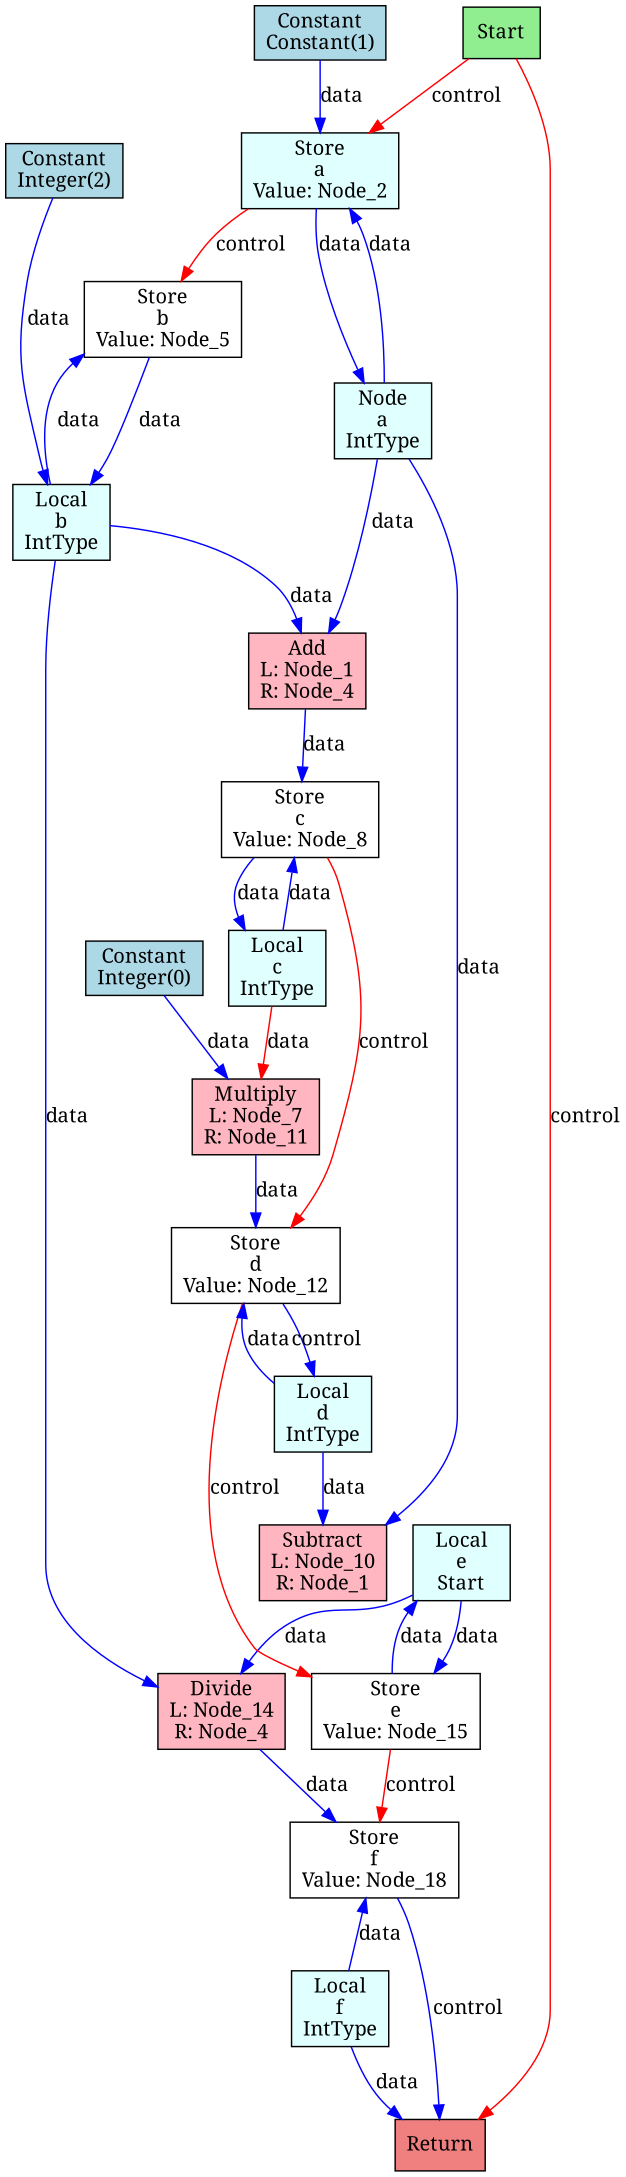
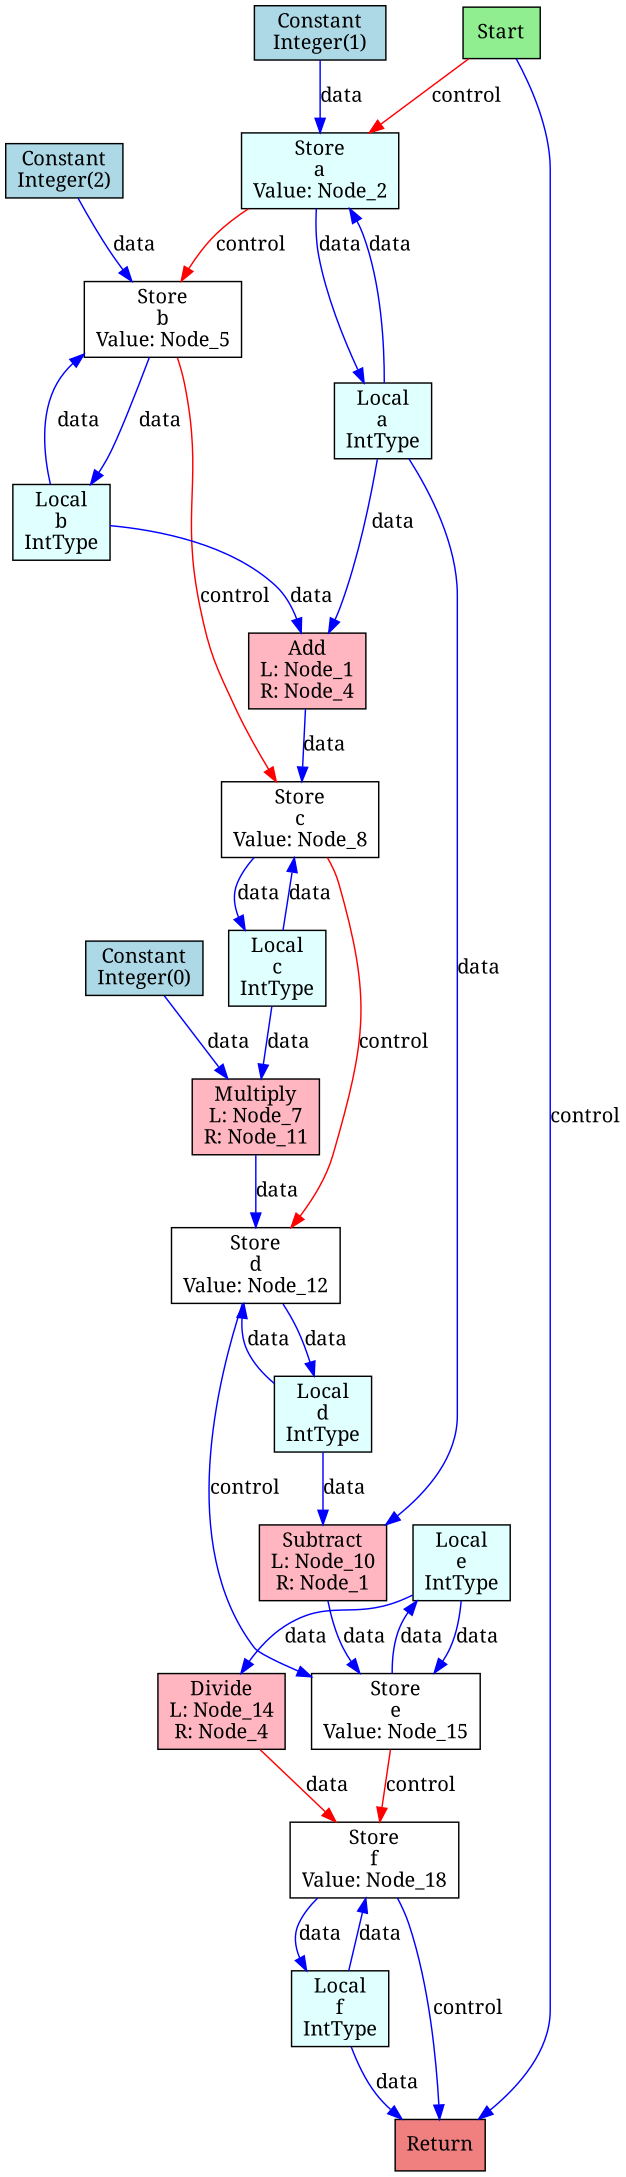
  digraph {
    fontname="Noto Serif"
    rankdir=TB
    node [fillcolor=lightcyan fontname="Noto Serif" shape=box style=filled]
    edge [color=blue fontname="Noto Serif"]
-   n1 [label="Local\ne\nStart"]
+   n1 [label="Local\ne\nIntType"]
    n2 [fillcolor=white label="Store\ne\nValue: Node_15"]
    n3 [fillcolor=lightpink label="Divide\nL: Node_14\nR: Node_4"]
    n4 [fillcolor=white label="Store\nf\nValue: Node_18"]
    n5 [label="Local\nf\nIntType"]
    n6 [fillcolor=lightcoral label=Return]
    n7 [label="Local\nc\nIntType"]
    n8 [fillcolor=white label="Store\nc\nValue: Node_8"]
    n9 [fillcolor=lightpink label="Multiply\nL: Node_7\nR: Node_11"]
    n10 [fillcolor=white label="Store\nd\nValue: Node_12"]
    n11 [fillcolor=lightpink label="Add\nL: Node_1\nR: Node_4"]
    n12 [fillcolor=lightpink label="Subtract\nL: Node_10\nR: Node_1"]
    n13 [fillcolor=lightblue label="Constant\nInteger(0)"]
    n14 [fillcolor=white label="Store\nb\nValue: Node_5"]
    n15 [label="Local\nb\nIntType"]
    n16 [fillcolor=lightblue label="Constant\nInteger(2)"]
    n17 [label="Local\nd\nIntType"]
    n18 [fillcolor=lightgreen label=Start]
    n19 [label="Store\na\nValue: Node_2"]
-   n20 [label="Node\na\nIntType"]
-   n21 [fillcolor=lightblue label="Constant\nConstant(1)"]
+   n20 [label="Local\na\nIntType"]
+   n21 [fillcolor=lightblue label="Constant\nInteger(1)"]
    n1 -> n2 [label=data]
    n1 -> n3 [label=data]
    n2 -> n1 [label=data]
    n2 -> n4 [color=red label=control]
-   n3 -> n4 [label=data]
+   n3 -> n4 [color=red label=data]
+   n4 -> n5 [label=data]
    n4 -> n6 [label=control]
    n5 -> n4 [label=data]
    n5 -> n6 [label=data]
    n7 -> n8 [label=data]
-   n7 -> n9 [color=red label=data]
+   n7 -> n9 [label=data]
    n8 -> n7 [label=data]
    n8 -> n10 [color=red label=control]
    n9 -> n10 [label=data]
-   n10 -> n2 [color=red label=control]
-   n10 -> n17 [label=control]
+   n10 -> n2 [label=control]
+   n10 -> n17 [label=data]
    n11 -> n8 [label=data]
+   n12 -> n2 [label=data]
    n13 -> n9 [label=data]
+   n14 -> n8 [color=red label=control]
    n14 -> n15 [label=data]
-   n15 -> n3 [label=data]
    n15 -> n11 [label=data]
    n15 -> n14 [label=data]
-   n16 -> n15 [label=data]
+   n16 -> n14 [label=data]
    n17 -> n10 [label=data]
    n17 -> n12 [label=data]
-   n18 -> n6 [color=red label=control]
+   n18 -> n6 [label=control]
    n18 -> n19 [color=red label=control]
    n19 -> n14 [color=red label=control]
    n19 -> n20 [label=data]
    n20 -> n11 [label=data]
    n20 -> n12 [label=data]
    n20 -> n19 [label=data]
    n21 -> n19 [label=data]
  }
